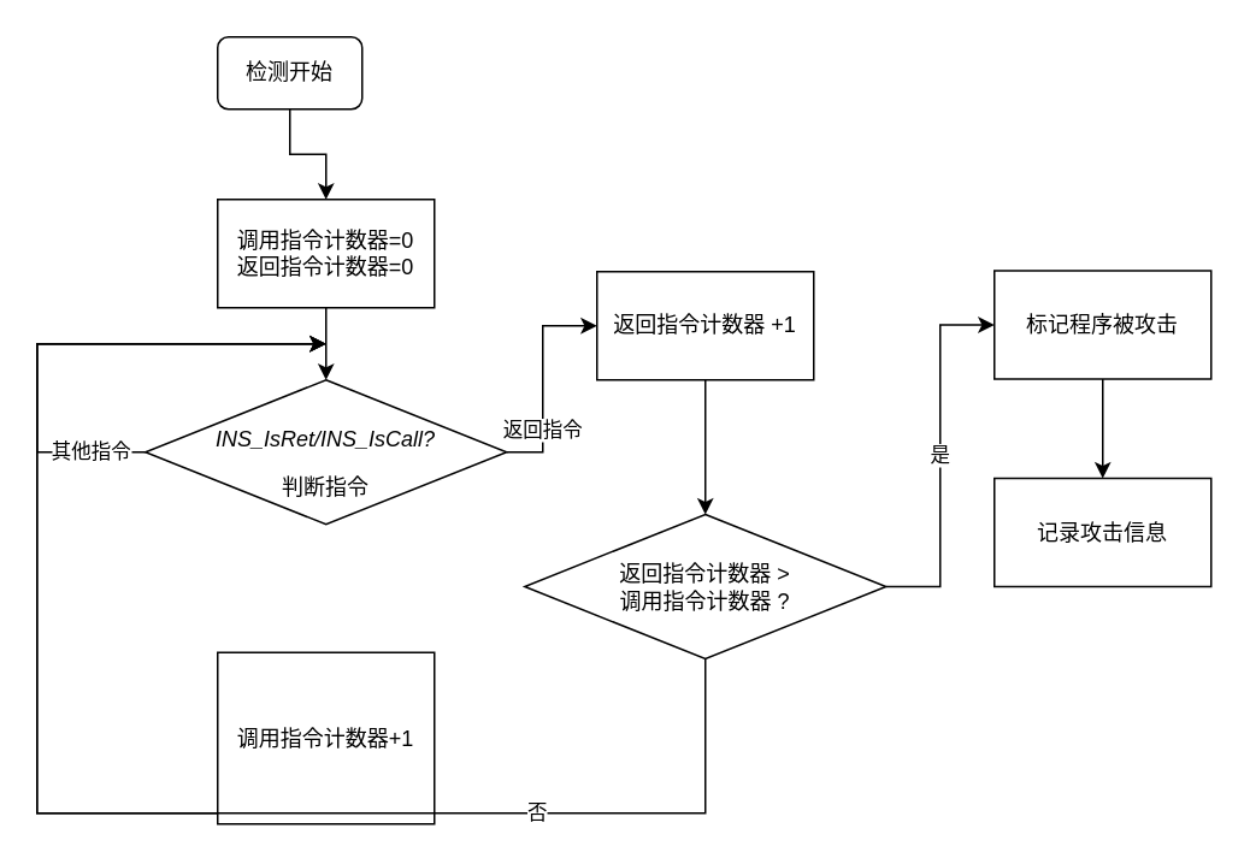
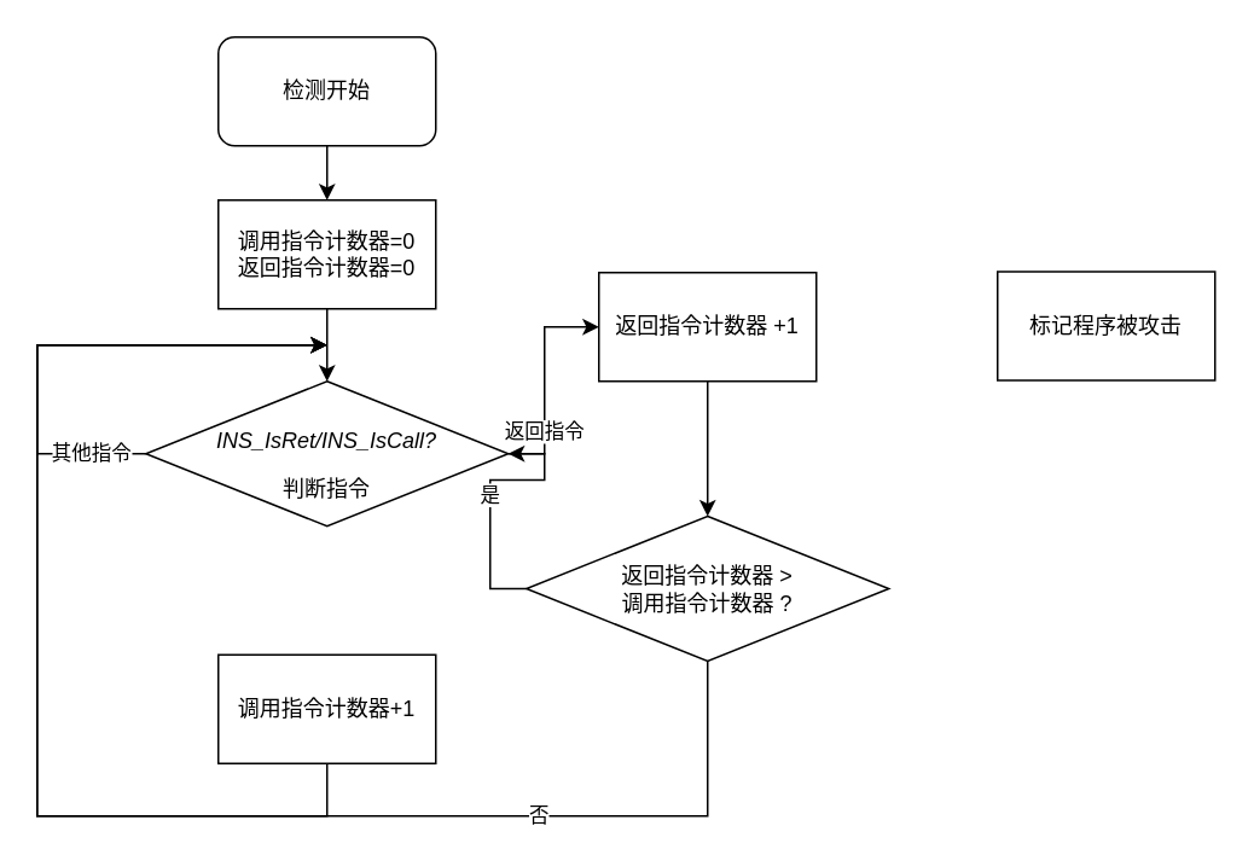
  <mxCell id="0" />
  <mxCell id="1" parent="0" />
  <mxCell id="2" value="其他指令" style="edgeStyle=orthogonalEdgeStyle;rounded=0;orthogonalLoop=1;jettySize=auto;html=1;" edge="1" parent="1" source="3"><mxGeometry x="-0.786" relative="1" as="geometry"><mxPoint x="180" y="190" as="targetPoint" /><Array as="points"><mxPoint x="20" y="250" /><mxPoint x="20" y="190" /></Array><mxPoint as="offset" /></mxGeometry></mxCell>
  <mxCell id="3" value="&lt;p&gt;&lt;i&gt;&lt;span&gt;INS_IsRet/&lt;/span&gt;&lt;/i&gt;&lt;i&gt;&lt;span&gt;&lt;i&gt;&lt;span&gt;INS_IsCall&lt;/span&gt;&lt;/i&gt;?&lt;br&gt;&lt;/span&gt;&lt;/i&gt;&lt;/p&gt;&lt;div&gt;判断指令&lt;br&gt;&lt;/div&gt;" style="rhombus;whiteSpace=wrap;html=1;" parent="1" vertex="1"><mxGeometry x="80" y="210" width="200" height="80" as="geometry" /></mxCell>
  <mxCell id="4" value="" style="edgeStyle=orthogonalEdgeStyle;rounded=0;orthogonalLoop=1;jettySize=auto;html=1;" edge="1" parent="1" source="5" target="12"><mxGeometry relative="1" as="geometry" /></mxCell>
- <mxCell id="5" value="检测开始" style="rounded=1;whiteSpace=wrap;html=1;" parent="1" vertex="1"><mxGeometry x="120" y="20" width="80" height="40" as="geometry" /></mxCell>
+ <mxCell id="5" value="检测开始" style="rounded=1;whiteSpace=wrap;html=1;" parent="1" vertex="1"><mxGeometry x="120" y="20" width="120" height="60" as="geometry" /></mxCell>
  <mxCell id="6" value="" style="edgeStyle=orthogonalEdgeStyle;rounded=0;orthogonalLoop=1;jettySize=auto;html=1;" edge="1" parent="1" source="7"><mxGeometry relative="1" as="geometry"><mxPoint x="180" y="190" as="targetPoint" /><Array as="points"><mxPoint x="180" y="450" /><mxPoint x="20" y="450" /><mxPoint x="20" y="190" /></Array></mxGeometry></mxCell>
- <mxCell id="7" value="调用指令计数器+1" style="rounded=0;whiteSpace=wrap;html=1;" parent="1" vertex="1"><mxGeometry x="120" y="361" width="120" height="95" as="geometry" /></mxCell>
+ <mxCell id="7" value="调用指令计数器+1" style="rounded=0;whiteSpace=wrap;html=1;" parent="1" vertex="1"><mxGeometry x="120" y="361" width="120" height="60" as="geometry" /></mxCell>
  <mxCell id="8" value="标记程序被攻击" style="rounded=0;whiteSpace=wrap;html=1;" parent="1" vertex="1"><mxGeometry x="550" y="149.5" width="120" height="60" as="geometry" /></mxCell>
- <mxCell id="9" value="记录攻击信息" style="rounded=0;whiteSpace=wrap;html=1;" parent="1" vertex="1"><mxGeometry x="550" y="264.5" width="120" height="60" as="geometry" /></mxCell>
- <mxCell id="10" value="" style="edgeStyle=orthogonalEdgeStyle;rounded=0;orthogonalLoop=1;jettySize=auto;html=1;" parent="1" source="8" target="9" edge="1"><mxGeometry relative="1" as="geometry"><mxPoint x="610" y="189.5" as="sourcePoint" /><mxPoint x="610" y="309.5" as="targetPoint" /></mxGeometry></mxCell>
  <mxCell id="11" value="" style="edgeStyle=orthogonalEdgeStyle;rounded=0;orthogonalLoop=1;jettySize=auto;html=1;" edge="1" parent="1" source="12"><mxGeometry relative="1" as="geometry"><mxPoint x="180" y="210" as="targetPoint" /></mxGeometry></mxCell>
  <mxCell id="12" value="&lt;div&gt;调用指令计数器=0&lt;/div&gt;&lt;div&gt;返回指令计数器=0&lt;br&gt;&lt;/div&gt;" style="rounded=0;whiteSpace=wrap;html=1;" vertex="1" parent="1"><mxGeometry x="120" y="110" width="120" height="60" as="geometry" /></mxCell>
  <mxCell id="13" value="返回指令" style="edgeStyle=orthogonalEdgeStyle;rounded=0;orthogonalLoop=1;jettySize=auto;html=1;entryX=0;entryY=0.5;entryDx=0;entryDy=0;" edge="1" parent="1" target="18"><mxGeometry x="-0.472" relative="1" as="geometry"><mxPoint x="280" y="250" as="sourcePoint" /><Array as="points"><mxPoint x="300" y="250" /><mxPoint x="300" y="180" /></Array><mxPoint as="offset" /></mxGeometry></mxCell>
  <mxCell id="14" value="否" style="edgeStyle=orthogonalEdgeStyle;rounded=0;orthogonalLoop=1;jettySize=auto;html=1;" edge="1" parent="1" source="16"><mxGeometry x="-0.592" relative="1" as="geometry"><mxPoint x="180" y="190" as="targetPoint" /><Array as="points"><mxPoint x="390" y="450" /><mxPoint x="20" y="450" /><mxPoint x="20" y="190" /></Array><mxPoint as="offset" /></mxGeometry></mxCell>
- <mxCell id="15" value="是" style="edgeStyle=orthogonalEdgeStyle;rounded=0;orthogonalLoop=1;jettySize=auto;html=1;entryX=0;entryY=0.5;entryDx=0;entryDy=0;" edge="1" parent="1" source="16" target="8"><mxGeometry relative="1" as="geometry" /></mxCell>
+ <mxCell id="15" value="是" style="edgeStyle=orthogonalEdgeStyle;rounded=0;orthogonalLoop=1;jettySize=auto;html=1;" edge="1" parent="1" source="16" target="3"><mxGeometry relative="1" as="geometry" /></mxCell>
  <mxCell id="16" value="&lt;div&gt;返回指令计数器 &amp;gt; &lt;br&gt;&lt;/div&gt;&lt;div&gt;调用指令计数器 ?&lt;/div&gt;" style="rhombus;whiteSpace=wrap;html=1;" vertex="1" parent="1"><mxGeometry x="290" y="284.5" width="200" height="80" as="geometry" /></mxCell>
  <mxCell id="17" value="" style="edgeStyle=orthogonalEdgeStyle;rounded=0;orthogonalLoop=1;jettySize=auto;html=1;" edge="1" parent="1" source="18" target="16"><mxGeometry relative="1" as="geometry" /></mxCell>
  <mxCell id="18" value="返回指令计数器 +1" style="rounded=0;whiteSpace=wrap;html=1;" vertex="1" parent="1"><mxGeometry x="330" y="150" width="120" height="60" as="geometry" /></mxCell>
